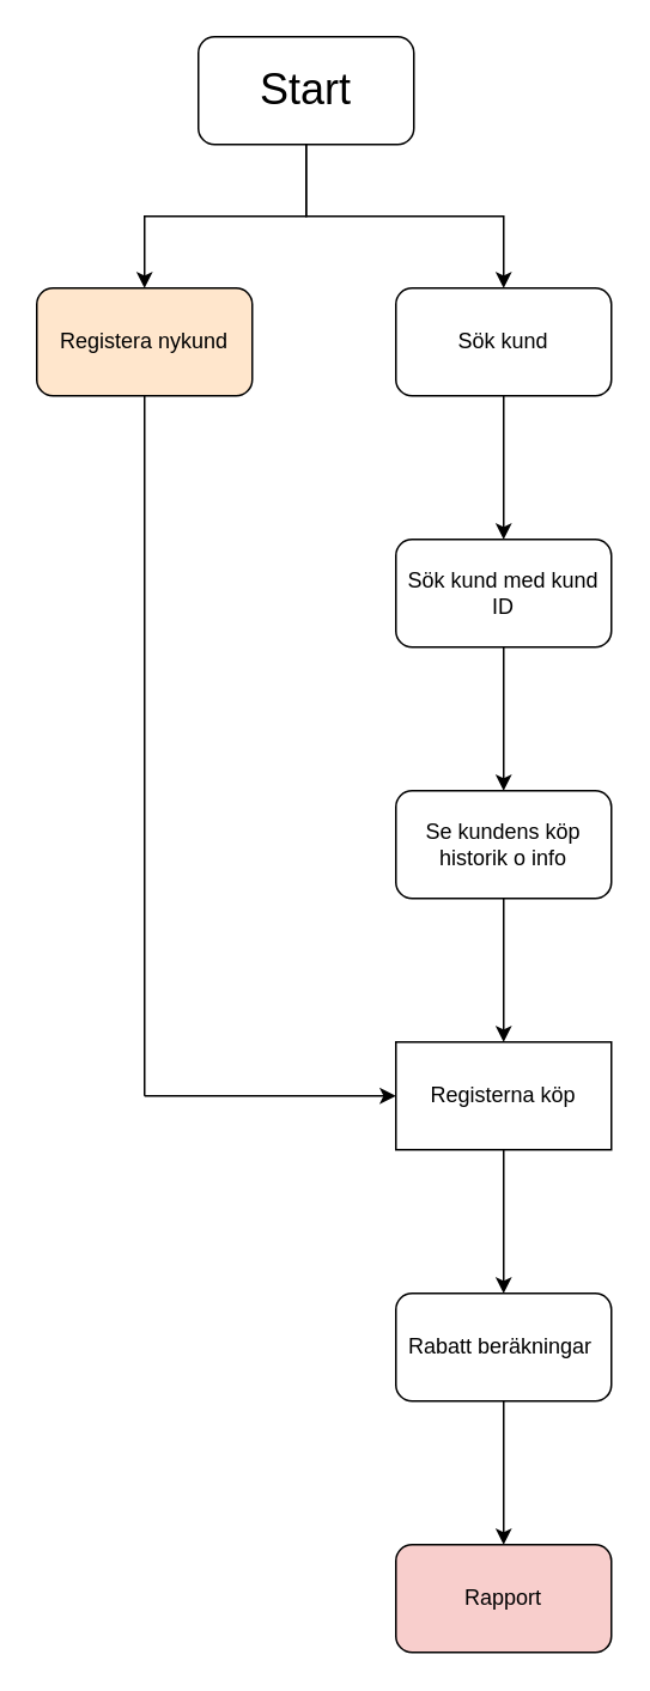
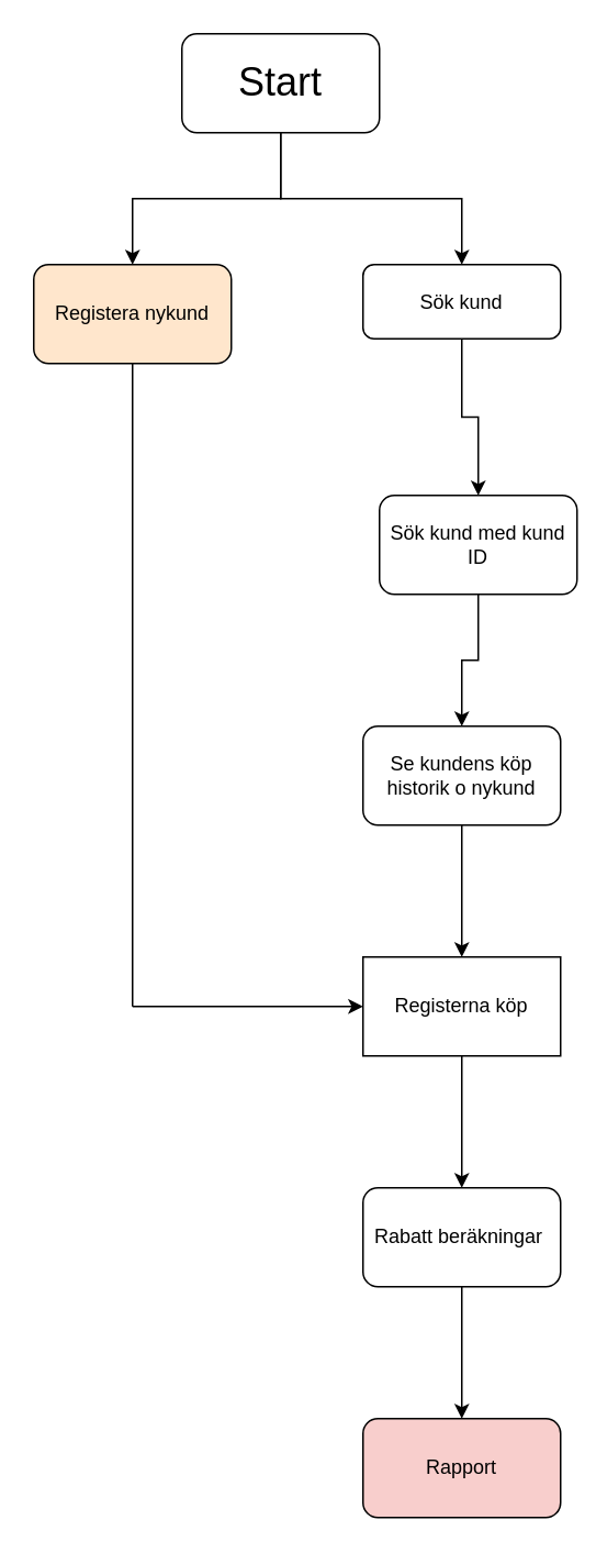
  <mxCell id="0" />
  <mxCell id="1" parent="0" />
  <mxCell id="2" value="" style="edgeStyle=orthogonalEdgeStyle;rounded=0;orthogonalLoop=1;jettySize=auto;html=1;" edge="1" parent="1" source="4" target="6"><mxGeometry relative="1" as="geometry" /></mxCell>
  <mxCell id="3" value="" style="edgeStyle=orthogonalEdgeStyle;rounded=0;orthogonalLoop=1;jettySize=auto;html=1;" edge="1" parent="1" source="4" target="7"><mxGeometry relative="1" as="geometry" /></mxCell>
  <mxCell id="4" value="&lt;font style=&quot;font-size: 24px;&quot;&gt;Start&lt;/font&gt;" style="rounded=1;whiteSpace=wrap;html=1;" vertex="1" parent="1"><mxGeometry x="110" y="20" width="120" height="60" as="geometry" /></mxCell>
  <mxCell id="5" value="" style="edgeStyle=orthogonalEdgeStyle;rounded=0;orthogonalLoop=1;jettySize=auto;html=1;" edge="1" parent="1" source="6" target="9"><mxGeometry relative="1" as="geometry" /></mxCell>
- <mxCell id="6" value="Sök kund" style="whiteSpace=wrap;html=1;rounded=1;" vertex="1" parent="1"><mxGeometry x="220" y="160" width="120" height="60" as="geometry" /></mxCell>
+ <mxCell id="6" value="Sök kund" style="whiteSpace=wrap;html=1;rounded=1;" vertex="1" parent="1"><mxGeometry x="220" y="160" width="120" height="45" as="geometry" /></mxCell>
  <mxCell id="7" value="Registera nykund" style="whiteSpace=wrap;html=1;rounded=1;fillColor=#ffe6cc;" vertex="1" parent="1"><mxGeometry x="20" y="160" width="120" height="60" as="geometry" /></mxCell>
  <mxCell id="8" value="" style="edgeStyle=orthogonalEdgeStyle;rounded=0;orthogonalLoop=1;jettySize=auto;html=1;" edge="1" parent="1" source="9" target="11"><mxGeometry relative="1" as="geometry" /></mxCell>
- <mxCell id="9" value="Sök kund med kund ID" style="whiteSpace=wrap;html=1;rounded=1;" vertex="1" parent="1"><mxGeometry x="220" y="300" width="120" height="60" as="geometry" /></mxCell>
+ <mxCell id="9" value="Sök kund med kund ID" style="whiteSpace=wrap;html=1;rounded=1;" vertex="1" parent="1"><mxGeometry x="230" y="300" width="120" height="60" as="geometry" /></mxCell>
  <mxCell id="10" value="" style="edgeStyle=orthogonalEdgeStyle;rounded=0;orthogonalLoop=1;jettySize=auto;html=1;" edge="1" parent="1" source="11" target="13"><mxGeometry relative="1" as="geometry" /></mxCell>
- <mxCell id="11" value="Se kundens köp historik o info" style="whiteSpace=wrap;html=1;rounded=1;" vertex="1" parent="1"><mxGeometry x="220" y="440" width="120" height="60" as="geometry" /></mxCell>
+ <mxCell id="11" value="Se kundens köp historik o nykund" style="whiteSpace=wrap;html=1;rounded=1;" vertex="1" parent="1"><mxGeometry x="220" y="440" width="120" height="60" as="geometry" /></mxCell>
  <mxCell id="12" value="" style="edgeStyle=orthogonalEdgeStyle;rounded=0;orthogonalLoop=1;jettySize=auto;html=1;" edge="1" parent="1" source="13" target="17"><mxGeometry relative="1" as="geometry" /></mxCell>
  <mxCell id="13" value="Registerna köp" style="whiteSpace=wrap;html=1;rounded=0;" vertex="1" parent="1"><mxGeometry x="220" y="580" width="120" height="60" as="geometry" /></mxCell>
  <mxCell id="14" value="" style="endArrow=classic;html=1;rounded=0;entryX=0;entryY=0.5;entryDx=0;entryDy=0;" edge="1" parent="1" target="13"><mxGeometry width="50" height="50" relative="1" as="geometry"><mxPoint x="80" y="610" as="sourcePoint" /><mxPoint x="80" y="570" as="targetPoint" /></mxGeometry></mxCell>
  <mxCell id="15" value="" style="endArrow=none;html=1;rounded=0;entryX=0.5;entryY=1;entryDx=0;entryDy=0;" edge="1" parent="1" target="7"><mxGeometry width="50" height="50" relative="1" as="geometry"><mxPoint x="80" y="610" as="sourcePoint" /><mxPoint x="250" y="360" as="targetPoint" /></mxGeometry></mxCell>
  <mxCell id="16" value="" style="edgeStyle=orthogonalEdgeStyle;rounded=0;orthogonalLoop=1;jettySize=auto;html=1;" edge="1" parent="1" source="17" target="18"><mxGeometry relative="1" as="geometry" /></mxCell>
  <mxCell id="17" value="Rabatt beräkningar&amp;nbsp;" style="whiteSpace=wrap;html=1;rounded=1;" vertex="1" parent="1"><mxGeometry x="220" y="720" width="120" height="60" as="geometry" /></mxCell>
  <mxCell id="18" value="Rapport" style="whiteSpace=wrap;html=1;rounded=1;fillColor=#f8cecc;" vertex="1" parent="1"><mxGeometry x="220" y="860" width="120" height="60" as="geometry" /></mxCell>
